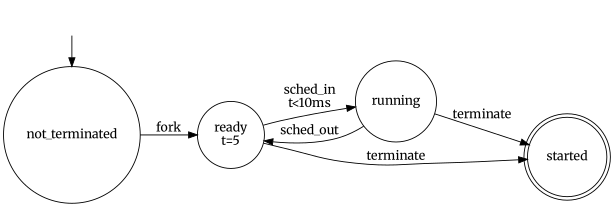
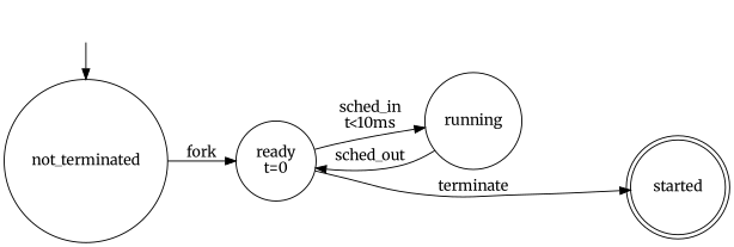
  digraph {
    fontname=Merriweather
    rankdir=LR
    node [fontname=Merriweather shape=circle]
    edge [fontname=Merriweather]
    n1 [label=not_terminated]
    __init_not_started [shape=plaintext style=invis]
-   n3 [label="ready\nt=5"]
+   n3 [label="ready\nt=0"]
    n4 [label=running]
    n5 [label=started shape=doublecircle]
    subgraph sub_1 {
      n1
    }
    subgraph sub_2 {
      __init_not_started
    }
    subgraph sub_3 {
      n3
    }
    subgraph sub_4 {
      n4
    }
    subgraph sub_5 {
      n5
    }
    subgraph sub_6 {
      n5
    }
    subgraph sub_7 {
      rank=min
      n1
      __init_not_started
    }
    n1 -> n3 [label=fork]
    __init_not_started -> n1
    n3 -> n4 [label="sched_in\nt<10ms"]
    n3 -> n5 [label=terminate]
    n4 -> n3 [label=sched_out]
-   n4 -> n5 [label=terminate]
  }
